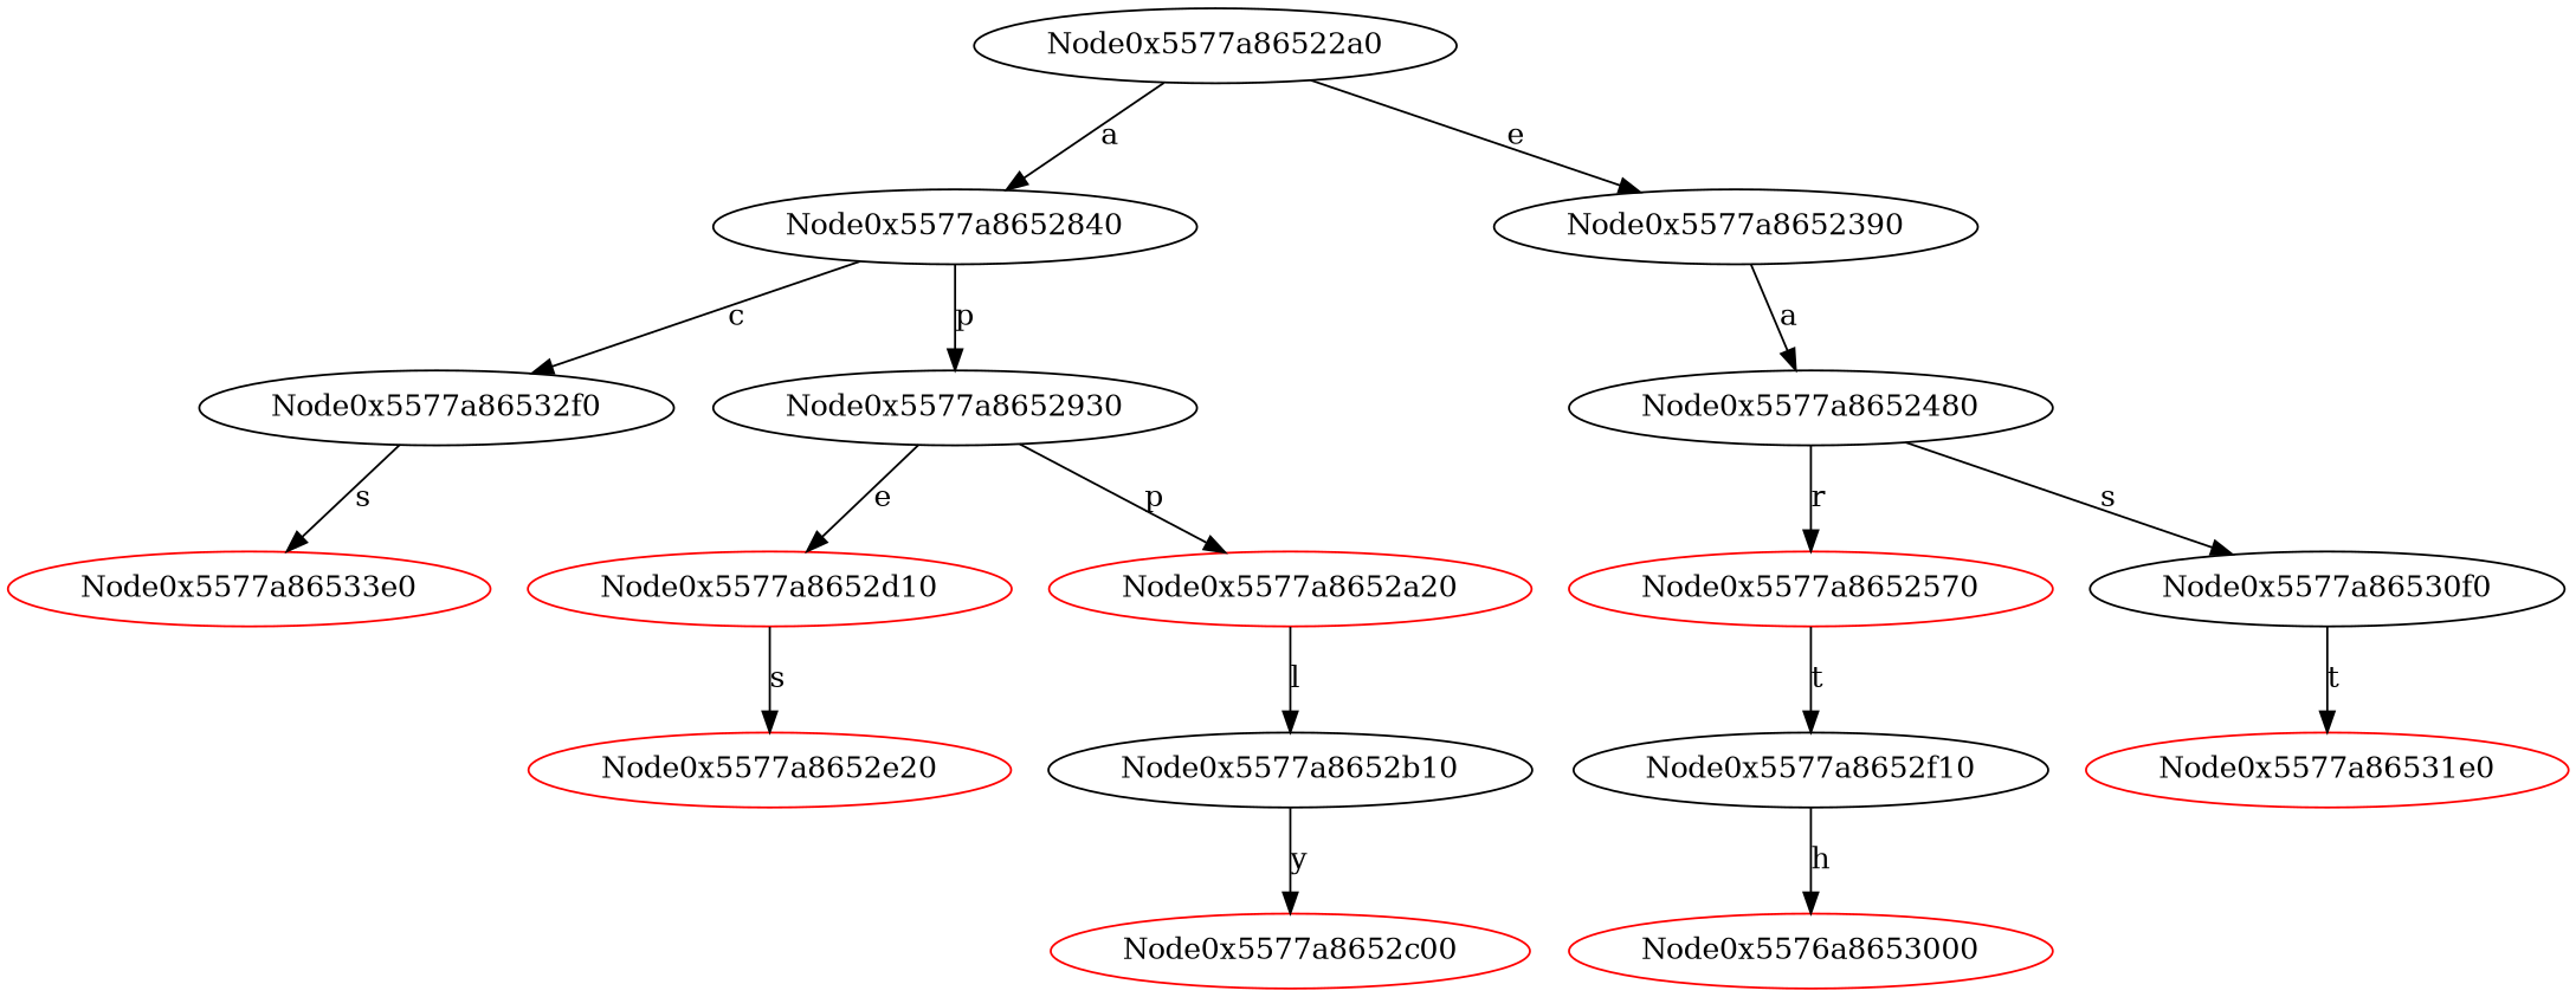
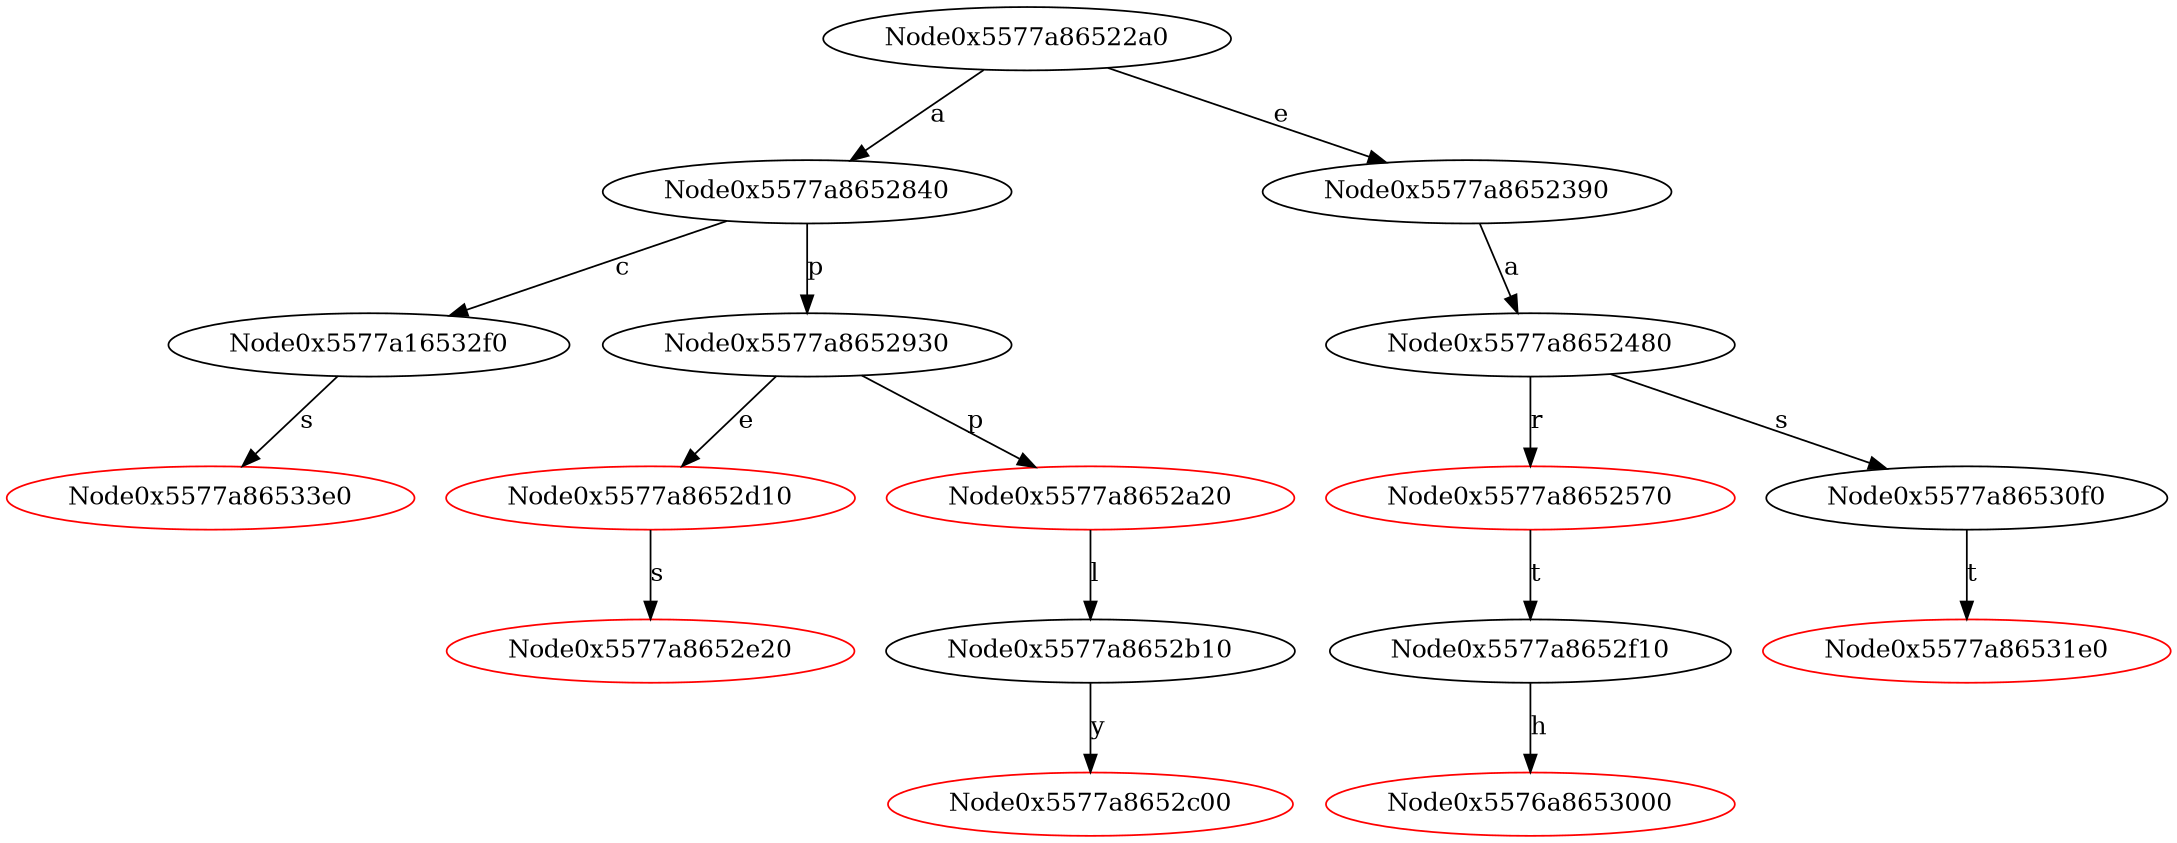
  digraph {
    Node0x5577a86522a0
    Node0x5577a8652840
    Node0x5577a8652390
-   Node0x5577a86532f0
+   Node0x5577a86532f0 [label=Node0x5577a16532f0]
    Node0x5577a8652930
    Node0x5577a8652480
    Node0x5577a86533e0 [color=red]
    Node0x5577a8652d10 [color=red]
    Node0x5577a8652a20 [color=red]
    Node0x5577a8652570 [color=red]
    Node0x5577a86530f0
    Node0x5577a8652e20 [color=red]
    Node0x5577a8652b10
    Node0x5577a8652f10
    Node0x5577a86531e0 [color=red]
    Node0x5577a8652c00 [color=red]
    n17 [color=red label=Node0x5576a8653000]
    Node0x5577a86522a0 -> Node0x5577a8652840 [label=a]
    Node0x5577a86522a0 -> Node0x5577a8652390 [label=e]
    Node0x5577a8652840 -> Node0x5577a86532f0 [label=c]
    Node0x5577a8652840 -> Node0x5577a8652930 [label=p]
    Node0x5577a8652390 -> Node0x5577a8652480 [label=a]
    Node0x5577a86532f0 -> Node0x5577a86533e0 [label=s]
    Node0x5577a8652930 -> Node0x5577a8652d10 [label=e]
    Node0x5577a8652930 -> Node0x5577a8652a20 [label=p]
    Node0x5577a8652480 -> Node0x5577a8652570 [label=r]
    Node0x5577a8652480 -> Node0x5577a86530f0 [label=s]
    Node0x5577a8652d10 -> Node0x5577a8652e20 [label=s]
    Node0x5577a8652a20 -> Node0x5577a8652b10 [label=l]
    Node0x5577a8652570 -> Node0x5577a8652f10 [label=t]
    Node0x5577a86530f0 -> Node0x5577a86531e0 [label=t]
    Node0x5577a8652b10 -> Node0x5577a8652c00 [label=y]
    Node0x5577a8652f10 -> n17 [label=h]
  }
